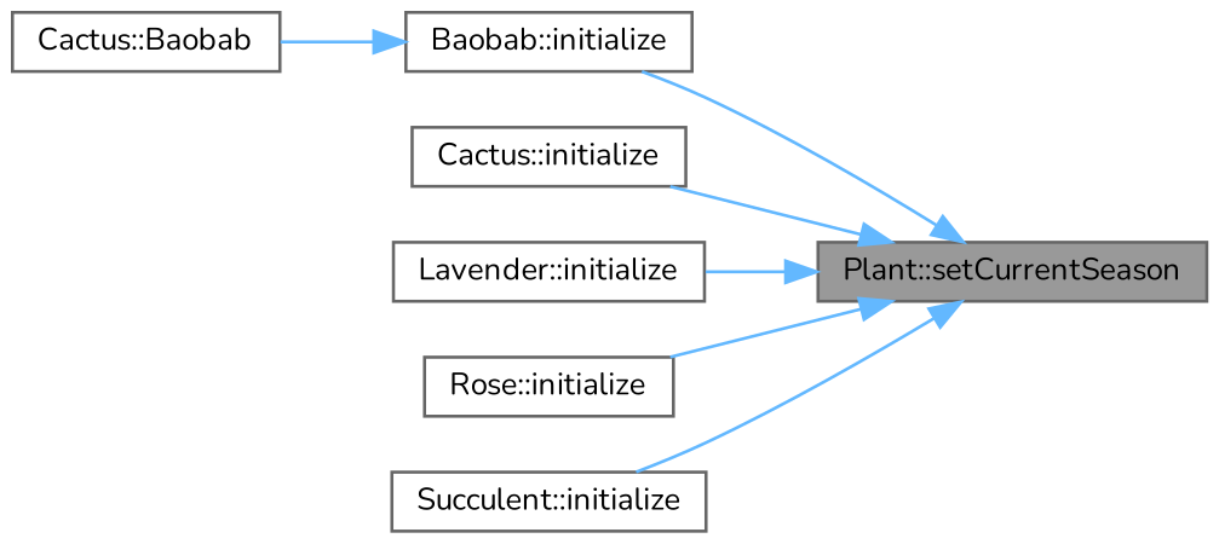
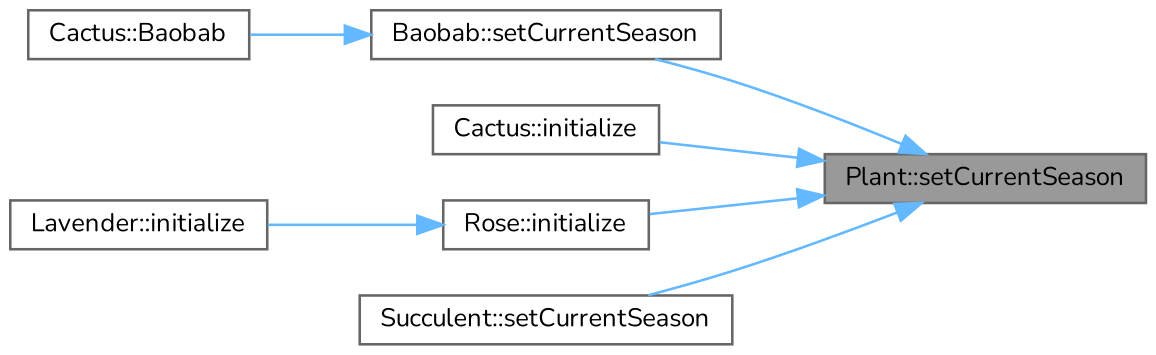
  digraph {
    fontname=Nunito
    rankdir=RL
    node [color=grey40 fillcolor=white fontname=Nunito fontsize=10 shape=box style=filled]
    edge [color=steelblue1 dir=back fontname=Nunito fontsize=10 labelfontname=Helvetica labelfontsize=10 style=solid]
    n1 [color=gray40 fillcolor=grey60 fontcolor=black height=0.2 label="Plant::setCurrentSeason" width=0.4]
-   n2 [height=0.2 label="Baobab::initialize" width=0.4]
+   n2 [height=0.2 label="Baobab::setCurrentSeason" width=0.4]
    n3 [height=0.2 label="Cactus::initialize" width=0.4]
    n4 [height=0.2 label="Lavender::initialize" width=0.4]
    n5 [height=0.2 label="Rose::initialize" width=0.4]
-   n6 [height=0.2 label="Succulent::initialize" width=0.4]
+   n6 [height=0.2 label="Succulent::setCurrentSeason" width=0.4]
    n7 [height=0.2 label="Cactus::Baobab" width=0.4]
    n1 -> n2
    n1 -> n3
-   n1 -> n4
+   n5 -> n4
    n1 -> n5
    n1 -> n6
    n2 -> n7
  }
